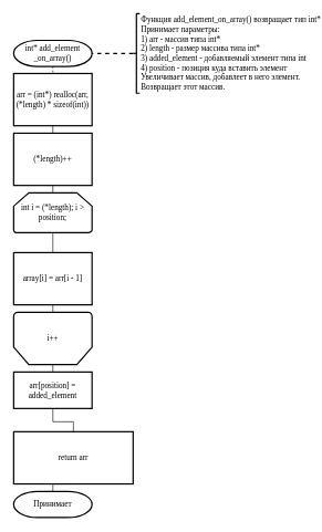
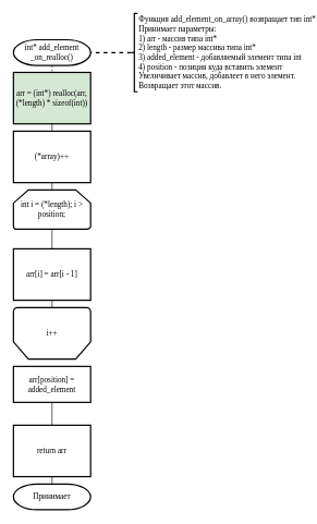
  <mxCell id="0" />
  <mxCell id="1" parent="0" />
  <mxCell id="2" style="edgeStyle=orthogonalEdgeStyle;rounded=0;orthogonalLoop=1;jettySize=auto;html=1;exitX=0.5;exitY=1;exitDx=0;exitDy=0;exitPerimeter=0;entryX=0.5;entryY=0;entryDx=0;entryDy=0;fontFamily=Times New Roman;endArrow=none;endFill=0;dashed=1;" edge="1" parent="1" source="3" target="5"><mxGeometry relative="1" as="geometry" /></mxCell>
- <mxCell id="3" value="int* add_element&lt;br&gt;_on_array()" style="strokeWidth=2;html=1;shape=mxgraph.flowchart.terminator;whiteSpace=wrap;fontFamily=Times New Roman;" vertex="1" parent="1"><mxGeometry x="20" y="60.32" width="118.11" height="39.37" as="geometry" /></mxCell>
+ <mxCell id="3" value="int* add_element&lt;br&gt;_on_realloc()" style="strokeWidth=2;html=1;shape=mxgraph.flowchart.terminator;whiteSpace=wrap;fontFamily=Times New Roman;" vertex="1" parent="1"><mxGeometry x="20" y="60.32" width="118.11" height="39.37" as="geometry" /></mxCell>
  <mxCell id="4" style="edgeStyle=orthogonalEdgeStyle;rounded=0;orthogonalLoop=1;jettySize=auto;html=1;exitX=0.5;exitY=1;exitDx=0;exitDy=0;entryX=0.5;entryY=0;entryDx=0;entryDy=0;endArrow=none;endFill=0;fontFamily=Times New Roman;" edge="1" parent="1" source="5" target="7"><mxGeometry relative="1" as="geometry" /></mxCell>
- <mxCell id="5" value="arr = (int*) realloc(arr, (*length) * sizeof(int))" style="rounded=0;whiteSpace=wrap;html=1;absoluteArcSize=1;arcSize=14;strokeWidth=2;fontFamily=Times New Roman;" vertex="1" parent="1"><mxGeometry x="20" y="110.32" width="118.11" height="78.74" as="geometry" /></mxCell>
+ <mxCell id="5" value="arr = (int*) realloc(arr, (*length) * sizeof(int))" style="rounded=0;whiteSpace=wrap;html=1;absoluteArcSize=1;arcSize=14;strokeWidth=2;fontFamily=Times New Roman;fillColor=#d5e8d4;" vertex="1" parent="1"><mxGeometry x="20" y="110.32" width="118.11" height="78.74" as="geometry" /></mxCell>
  <mxCell id="6" style="edgeStyle=orthogonalEdgeStyle;rounded=0;orthogonalLoop=1;jettySize=auto;html=1;exitX=0.5;exitY=1;exitDx=0;exitDy=0;entryX=0.5;entryY=0;entryDx=0;entryDy=0;entryPerimeter=0;endArrow=none;endFill=0;fontFamily=Times New Roman;" edge="1" parent="1" source="7" target="9"><mxGeometry relative="1" as="geometry" /></mxCell>
- <mxCell id="7" value="(*length)++" style="rounded=0;whiteSpace=wrap;html=1;absoluteArcSize=1;arcSize=14;strokeWidth=2;fontFamily=Times New Roman;" vertex="1" parent="1"><mxGeometry x="20" y="200.32" width="118.11" height="78.74" as="geometry" /></mxCell>
+ <mxCell id="7" value="(*array)++" style="rounded=0;whiteSpace=wrap;html=1;absoluteArcSize=1;arcSize=14;strokeWidth=2;fontFamily=Times New Roman;" vertex="1" parent="1"><mxGeometry x="20" y="200.32" width="118.11" height="78.74" as="geometry" /></mxCell>
  <mxCell id="8" style="edgeStyle=orthogonalEdgeStyle;rounded=0;orthogonalLoop=1;jettySize=auto;html=1;exitX=0.5;exitY=1;exitDx=0;exitDy=0;exitPerimeter=0;entryX=0.5;entryY=0;entryDx=0;entryDy=0;endArrow=none;endFill=0;fontFamily=Times New Roman;" edge="1" parent="1" source="9" target="13"><mxGeometry relative="1" as="geometry" /></mxCell>
  <mxCell id="9" value="int i = (*length); i &amp;gt; position;" style="strokeWidth=2;html=1;shape=mxgraph.flowchart.loop_limit;whiteSpace=wrap;fontFamily=Times New Roman;" vertex="1" parent="1"><mxGeometry x="20" y="290.32" width="118.11" height="60" as="geometry" /></mxCell>
- <mxCell id="10" style="edgeStyle=orthogonalEdgeStyle;rounded=0;orthogonalLoop=1;jettySize=auto;html=1;exitX=0.5;exitY=0;exitDx=0;exitDy=0;exitPerimeter=0;entryX=0.5;entryY=0;entryDx=0;entryDy=0;endArrow=none;endFill=0;fontFamily=Times New Roman;" edge="1" parent="1" source="11" target="15"><mxGeometry relative="1" as="geometry" /></mxCell>
  <mxCell id="11" value="i++" style="strokeWidth=2;html=1;shape=mxgraph.flowchart.loop_limit;whiteSpace=wrap;fontFamily=Times New Roman;flipV=1;" vertex="1" parent="1"><mxGeometry x="20" y="470.32" width="118.11" height="78.74" as="geometry" /></mxCell>
  <mxCell id="12" style="edgeStyle=orthogonalEdgeStyle;rounded=0;orthogonalLoop=1;jettySize=auto;html=1;exitX=0.5;exitY=1;exitDx=0;exitDy=0;entryX=0.5;entryY=1;entryDx=0;entryDy=0;entryPerimeter=0;endArrow=none;endFill=0;fontFamily=Times New Roman;" edge="1" parent="1" source="13" target="11"><mxGeometry relative="1" as="geometry" /></mxCell>
- <mxCell id="13" value="array[i] = arr[i - 1]" style="rounded=0;whiteSpace=wrap;html=1;absoluteArcSize=1;arcSize=14;strokeWidth=2;fontFamily=Times New Roman;" vertex="1" parent="1"><mxGeometry x="20" y="380.32" width="118.11" height="78.74" as="geometry" /></mxCell>
+ <mxCell id="13" value="arr[i] = arr[i - 1]" style="rounded=0;whiteSpace=wrap;html=1;absoluteArcSize=1;arcSize=14;strokeWidth=2;fontFamily=Times New Roman;" vertex="1" parent="1"><mxGeometry x="20" y="380.32" width="118.11" height="78.74" as="geometry" /></mxCell>
  <mxCell id="14" style="edgeStyle=orthogonalEdgeStyle;rounded=0;orthogonalLoop=1;jettySize=auto;html=1;exitX=0.5;exitY=1;exitDx=0;exitDy=0;entryX=0.5;entryY=0;entryDx=0;entryDy=0;endArrow=none;endFill=0;fontFamily=Times New Roman;" edge="1" parent="1" source="15" target="17"><mxGeometry relative="1" as="geometry" /></mxCell>
  <mxCell id="15" value="arr[position] = added_element" style="rounded=0;whiteSpace=wrap;html=1;absoluteArcSize=1;arcSize=14;strokeWidth=2;fontFamily=Times New Roman;" vertex="1" parent="1"><mxGeometry x="20" y="560.32" width="118.11" height="55" as="geometry" /></mxCell>
  <mxCell id="16" style="edgeStyle=orthogonalEdgeStyle;rounded=0;orthogonalLoop=1;jettySize=auto;html=1;exitX=0.5;exitY=1;exitDx=0;exitDy=0;entryX=0.5;entryY=0;entryDx=0;entryDy=0;entryPerimeter=0;endArrow=none;endFill=0;fontFamily=Times New Roman;" edge="1" parent="1" source="17" target="18"><mxGeometry relative="1" as="geometry" /></mxCell>
- <mxCell id="17" value="return arr" style="rounded=0;whiteSpace=wrap;html=1;absoluteArcSize=1;arcSize=14;strokeWidth=2;fontFamily=Times New Roman;" vertex="1" parent="1"><mxGeometry x="20" y="650.32" width="180" height="78.74" as="geometry" /></mxCell>
+ <mxCell id="17" value="return arr" style="rounded=0;whiteSpace=wrap;html=1;absoluteArcSize=1;arcSize=14;strokeWidth=2;fontFamily=Times New Roman;" vertex="1" parent="1"><mxGeometry x="20" y="650.32" width="118.11" height="78.74" as="geometry" /></mxCell>
  <mxCell id="18" value="Принимает" style="strokeWidth=2;html=1;shape=mxgraph.flowchart.terminator;whiteSpace=wrap;fontFamily=Times New Roman;" vertex="1" parent="1"><mxGeometry x="20" y="740.32" width="118.11" height="39.37" as="geometry" /></mxCell>
  <mxCell id="19" style="edgeStyle=orthogonalEdgeStyle;rounded=0;orthogonalLoop=1;jettySize=auto;html=1;exitX=0;exitY=0.5;exitDx=0;exitDy=0;exitPerimeter=0;entryX=1;entryY=0.5;entryDx=0;entryDy=0;entryPerimeter=0;endArrow=none;endFill=0;fontFamily=Times New Roman;dashed=1;strokeWidth=2;" edge="1" parent="1" source="20" target="3"><mxGeometry relative="1" as="geometry" /></mxCell>
  <mxCell id="20" value="Функция add_element_on_array() возвращает тип int*&lt;br&gt;Принимает параметры:&lt;br&gt;1) arr - массив типа int*&lt;br&gt;2) length - размер массива типа int*&lt;br&gt;3) added_element - добавляемый элемент типа int&lt;br&gt;4) position - позиция куда вставить элемент&amp;nbsp;&lt;br&gt;Увеличивает массив, добавлеет в него элемент.&lt;br&gt;Возвращает этот массив." style="strokeWidth=2;html=1;shape=mxgraph.flowchart.annotation_2;align=left;labelPosition=right;pointerEvents=1;fontFamily=Times New Roman;" vertex="1" parent="1"><mxGeometry x="200" y="20" width="10" height="120" as="geometry" /></mxCell>
